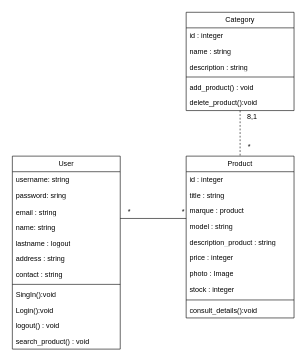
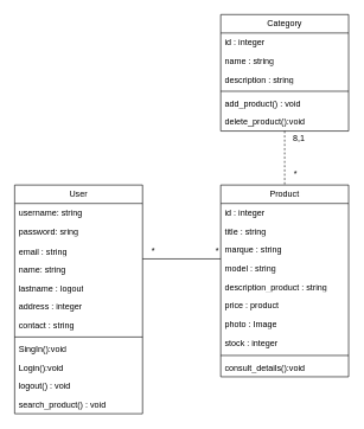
  <mxCell id="0" />
  <mxCell id="1" parent="0" />
  <mxCell id="2" value="Product" style="swimlane;fontStyle=0;childLayout=stackLayout;horizontal=1;startSize=26;fillColor=none;horizontalStack=0;resizeParent=1;resizeParentMax=0;resizeLast=0;collapsible=1;marginBottom=0;whiteSpace=wrap;html=1;" vertex="1" parent="1"><mxGeometry x="310" y="260" width="180" height="270" as="geometry" /></mxCell>
  <mxCell id="3" value="id : integer" style="text;strokeColor=none;fillColor=none;align=left;verticalAlign=top;spacingLeft=4;spacingRight=4;overflow=hidden;rotatable=0;points=[[0,0.5],[1,0.5]];portConstraint=eastwest;whiteSpace=wrap;html=1;" vertex="1" parent="2"><mxGeometry y="26" width="180" height="26" as="geometry" /></mxCell>
  <mxCell id="4" value="title : string" style="text;strokeColor=none;fillColor=none;align=left;verticalAlign=top;spacingLeft=4;spacingRight=4;overflow=hidden;rotatable=0;points=[[0,0.5],[1,0.5]];portConstraint=eastwest;whiteSpace=wrap;html=1;" vertex="1" parent="2"><mxGeometry y="52" width="180" height="26" as="geometry" /></mxCell>
- <mxCell id="5" value="marque : product" style="text;strokeColor=none;fillColor=none;align=left;verticalAlign=top;spacingLeft=4;spacingRight=4;overflow=hidden;rotatable=0;points=[[0,0.5],[1,0.5]];portConstraint=eastwest;whiteSpace=wrap;html=1;" vertex="1" parent="2"><mxGeometry y="78" width="180" height="26" as="geometry" /></mxCell>
+ <mxCell id="5" value="marque : string" style="text;strokeColor=none;fillColor=none;align=left;verticalAlign=top;spacingLeft=4;spacingRight=4;overflow=hidden;rotatable=0;points=[[0,0.5],[1,0.5]];portConstraint=eastwest;whiteSpace=wrap;html=1;" vertex="1" parent="2"><mxGeometry y="78" width="180" height="26" as="geometry" /></mxCell>
  <mxCell id="6" value="model : string" style="text;strokeColor=none;fillColor=none;align=left;verticalAlign=top;spacingLeft=4;spacingRight=4;overflow=hidden;rotatable=0;points=[[0,0.5],[1,0.5]];portConstraint=eastwest;whiteSpace=wrap;html=1;" vertex="1" parent="2"><mxGeometry y="104" width="180" height="26" as="geometry" /></mxCell>
  <mxCell id="7" value="description_product : string" style="text;strokeColor=none;fillColor=none;align=left;verticalAlign=top;spacingLeft=4;spacingRight=4;overflow=hidden;rotatable=0;points=[[0,0.5],[1,0.5]];portConstraint=eastwest;whiteSpace=wrap;html=1;" vertex="1" parent="2"><mxGeometry y="130" width="180" height="26" as="geometry" /></mxCell>
- <mxCell id="8" value="price : integer" style="text;strokeColor=none;fillColor=none;align=left;verticalAlign=top;spacingLeft=4;spacingRight=4;overflow=hidden;rotatable=0;points=[[0,0.5],[1,0.5]];portConstraint=eastwest;whiteSpace=wrap;html=1;" vertex="1" parent="2"><mxGeometry y="156" width="180" height="26" as="geometry" /></mxCell>
+ <mxCell id="8" value="price : product" style="text;strokeColor=none;fillColor=none;align=left;verticalAlign=top;spacingLeft=4;spacingRight=4;overflow=hidden;rotatable=0;points=[[0,0.5],[1,0.5]];portConstraint=eastwest;whiteSpace=wrap;html=1;" vertex="1" parent="2"><mxGeometry y="156" width="180" height="26" as="geometry" /></mxCell>
  <mxCell id="9" value="photo : Image" style="text;strokeColor=none;fillColor=none;align=left;verticalAlign=top;spacingLeft=4;spacingRight=4;overflow=hidden;rotatable=0;points=[[0,0.5],[1,0.5]];portConstraint=eastwest;whiteSpace=wrap;html=1;" vertex="1" parent="2"><mxGeometry y="182" width="180" height="28" as="geometry" /></mxCell>
  <mxCell id="10" value="stock : integer" style="text;strokeColor=none;fillColor=none;align=left;verticalAlign=top;spacingLeft=4;spacingRight=4;overflow=hidden;rotatable=0;points=[[0,0.5],[1,0.5]];portConstraint=eastwest;whiteSpace=wrap;html=1;" vertex="1" parent="2"><mxGeometry y="210" width="180" height="26" as="geometry" /></mxCell>
  <mxCell id="11" value="" style="line;strokeWidth=1;fillColor=none;align=left;verticalAlign=middle;spacingTop=-1;spacingLeft=3;spacingRight=3;rotatable=0;labelPosition=right;points=[];portConstraint=eastwest;strokeColor=inherit;" vertex="1" parent="2"><mxGeometry y="236" width="180" height="8" as="geometry" /></mxCell>
  <mxCell id="12" value="consult_details():void" style="text;strokeColor=none;fillColor=none;align=left;verticalAlign=top;spacingLeft=4;spacingRight=4;overflow=hidden;rotatable=0;points=[[0,0.5],[1,0.5]];portConstraint=eastwest;whiteSpace=wrap;html=1;" vertex="1" parent="2"><mxGeometry y="244" width="180" height="26" as="geometry" /></mxCell>
  <mxCell id="13" value="User" style="swimlane;fontStyle=0;childLayout=stackLayout;horizontal=1;startSize=26;fillColor=none;horizontalStack=0;resizeParent=1;resizeParentMax=0;resizeLast=0;collapsible=1;marginBottom=0;whiteSpace=wrap;html=1;" vertex="1" parent="1"><mxGeometry x="20" y="260" width="180" height="322" as="geometry" /></mxCell>
  <mxCell id="14" value="username: string" style="text;strokeColor=none;fillColor=none;align=left;verticalAlign=top;spacingLeft=4;spacingRight=4;overflow=hidden;rotatable=0;points=[[0,0.5],[1,0.5]];portConstraint=eastwest;whiteSpace=wrap;html=1;" vertex="1" parent="13"><mxGeometry y="26" width="180" height="26" as="geometry" /></mxCell>
  <mxCell id="15" value="password: sring" style="text;strokeColor=none;fillColor=none;align=left;verticalAlign=top;spacingLeft=4;spacingRight=4;overflow=hidden;rotatable=0;points=[[0,0.5],[1,0.5]];portConstraint=eastwest;whiteSpace=wrap;html=1;" vertex="1" parent="13"><mxGeometry y="52" width="180" height="28" as="geometry" /></mxCell>
  <mxCell id="16" value="email : string" style="text;strokeColor=none;fillColor=none;align=left;verticalAlign=top;spacingLeft=4;spacingRight=4;overflow=hidden;rotatable=0;points=[[0,0.5],[1,0.5]];portConstraint=eastwest;whiteSpace=wrap;html=1;" vertex="1" parent="13"><mxGeometry y="80" width="180" height="26" as="geometry" /></mxCell>
  <mxCell id="17" value="name: string" style="text;strokeColor=none;fillColor=none;align=left;verticalAlign=top;spacingLeft=4;spacingRight=4;overflow=hidden;rotatable=0;points=[[0,0.5],[1,0.5]];portConstraint=eastwest;whiteSpace=wrap;html=1;" vertex="1" parent="13"><mxGeometry y="106" width="180" height="26" as="geometry" /></mxCell>
  <mxCell id="18" value="lastname : logout" style="text;strokeColor=none;fillColor=none;align=left;verticalAlign=top;spacingLeft=4;spacingRight=4;overflow=hidden;rotatable=0;points=[[0,0.5],[1,0.5]];portConstraint=eastwest;whiteSpace=wrap;html=1;" vertex="1" parent="13"><mxGeometry y="132" width="180" height="26" as="geometry" /></mxCell>
- <mxCell id="19" value="address : string" style="text;strokeColor=none;fillColor=none;align=left;verticalAlign=top;spacingLeft=4;spacingRight=4;overflow=hidden;rotatable=0;points=[[0,0.5],[1,0.5]];portConstraint=eastwest;whiteSpace=wrap;html=1;" vertex="1" parent="13"><mxGeometry y="158" width="180" height="26" as="geometry" /></mxCell>
+ <mxCell id="19" value="address : integer" style="text;strokeColor=none;fillColor=none;align=left;verticalAlign=top;spacingLeft=4;spacingRight=4;overflow=hidden;rotatable=0;points=[[0,0.5],[1,0.5]];portConstraint=eastwest;whiteSpace=wrap;html=1;" vertex="1" parent="13"><mxGeometry y="158" width="180" height="26" as="geometry" /></mxCell>
  <mxCell id="20" value="contact : string" style="text;strokeColor=none;fillColor=none;align=left;verticalAlign=top;spacingLeft=4;spacingRight=4;overflow=hidden;rotatable=0;points=[[0,0.5],[1,0.5]];portConstraint=eastwest;whiteSpace=wrap;html=1;" vertex="1" parent="13"><mxGeometry y="184" width="180" height="26" as="geometry" /></mxCell>
  <mxCell id="21" value="" style="line;strokeWidth=1;fillColor=none;align=left;verticalAlign=middle;spacingTop=-1;spacingLeft=3;spacingRight=3;rotatable=0;labelPosition=right;points=[];portConstraint=eastwest;strokeColor=inherit;" vertex="1" parent="13"><mxGeometry y="210" width="180" height="8" as="geometry" /></mxCell>
  <mxCell id="22" value="SingIn():void" style="text;strokeColor=none;fillColor=none;align=left;verticalAlign=top;spacingLeft=4;spacingRight=4;overflow=hidden;rotatable=0;points=[[0,0.5],[1,0.5]];portConstraint=eastwest;whiteSpace=wrap;html=1;" vertex="1" parent="13"><mxGeometry y="218" width="180" height="26" as="geometry" /></mxCell>
  <mxCell id="23" value="Login():void" style="text;strokeColor=none;fillColor=none;align=left;verticalAlign=top;spacingLeft=4;spacingRight=4;overflow=hidden;rotatable=0;points=[[0,0.5],[1,0.5]];portConstraint=eastwest;whiteSpace=wrap;html=1;" vertex="1" parent="13"><mxGeometry y="244" width="180" height="26" as="geometry" /></mxCell>
  <mxCell id="24" value="logout() : void" style="text;strokeColor=none;fillColor=none;align=left;verticalAlign=top;spacingLeft=4;spacingRight=4;overflow=hidden;rotatable=0;points=[[0,0.5],[1,0.5]];portConstraint=eastwest;whiteSpace=wrap;html=1;" vertex="1" parent="13"><mxGeometry y="270" width="180" height="26" as="geometry" /></mxCell>
  <mxCell id="25" value="search_product() : void" style="text;strokeColor=none;fillColor=none;align=left;verticalAlign=top;spacingLeft=4;spacingRight=4;overflow=hidden;rotatable=0;points=[[0,0.5],[1,0.5]];portConstraint=eastwest;whiteSpace=wrap;html=1;" vertex="1" parent="13"><mxGeometry y="296" width="180" height="26" as="geometry" /></mxCell>
  <mxCell id="26" value="" style="line;strokeWidth=1;fillColor=none;align=left;verticalAlign=middle;spacingTop=-1;spacingLeft=3;spacingRight=3;rotatable=0;labelPosition=right;points=[];portConstraint=eastwest;strokeColor=inherit;" vertex="1" parent="1"><mxGeometry x="200" y="360" width="110" height="8" as="geometry" /></mxCell>
  <mxCell id="27" value="*" style="text;html=1;align=center;verticalAlign=middle;resizable=0;points=[];autosize=1;strokeColor=none;fillColor=none;" vertex="1" parent="1"><mxGeometry x="200" y="338" width="30" height="30" as="geometry" /></mxCell>
  <mxCell id="28" value="*" style="text;html=1;align=center;verticalAlign=middle;resizable=0;points=[];autosize=1;strokeColor=none;fillColor=none;" vertex="1" parent="1"><mxGeometry x="290" y="338" width="30" height="30" as="geometry" /></mxCell>
  <mxCell id="29" style="edgeStyle=none;rounded=0;orthogonalLoop=1;jettySize=auto;html=1;exitX=0.5;exitY=1;exitDx=0;exitDy=0;entryX=0.5;entryY=0;entryDx=0;entryDy=0;endArrow=none;endFill=0;dashed=1;" edge="1" parent="1" source="30" target="2"><mxGeometry relative="1" as="geometry" /></mxCell>
  <mxCell id="30" value="Category" style="swimlane;fontStyle=0;childLayout=stackLayout;horizontal=1;startSize=26;fillColor=none;horizontalStack=0;resizeParent=1;resizeParentMax=0;resizeLast=0;collapsible=1;marginBottom=0;whiteSpace=wrap;html=1;" vertex="1" parent="1"><mxGeometry x="310" y="20" width="180" height="164" as="geometry" /></mxCell>
  <mxCell id="31" value="id : integer" style="text;strokeColor=none;fillColor=none;align=left;verticalAlign=top;spacingLeft=4;spacingRight=4;overflow=hidden;rotatable=0;points=[[0,0.5],[1,0.5]];portConstraint=eastwest;whiteSpace=wrap;html=1;" vertex="1" parent="30"><mxGeometry y="26" width="180" height="26" as="geometry" /></mxCell>
  <mxCell id="32" value="name : string" style="text;strokeColor=none;fillColor=none;align=left;verticalAlign=top;spacingLeft=4;spacingRight=4;overflow=hidden;rotatable=0;points=[[0,0.5],[1,0.5]];portConstraint=eastwest;whiteSpace=wrap;html=1;" vertex="1" parent="30"><mxGeometry y="52" width="180" height="26" as="geometry" /></mxCell>
  <mxCell id="33" value="description : string" style="text;strokeColor=none;fillColor=none;align=left;verticalAlign=top;spacingLeft=4;spacingRight=4;overflow=hidden;rotatable=0;points=[[0,0.5],[1,0.5]];portConstraint=eastwest;whiteSpace=wrap;html=1;" vertex="1" parent="30"><mxGeometry y="78" width="180" height="26" as="geometry" /></mxCell>
  <mxCell id="34" value="" style="line;strokeWidth=1;fillColor=none;align=left;verticalAlign=middle;spacingTop=-1;spacingLeft=3;spacingRight=3;rotatable=0;labelPosition=right;points=[];portConstraint=eastwest;strokeColor=inherit;" vertex="1" parent="30"><mxGeometry y="104" width="180" height="8" as="geometry" /></mxCell>
  <mxCell id="35" value="add_product() : void" style="text;strokeColor=none;fillColor=none;align=left;verticalAlign=top;spacingLeft=4;spacingRight=4;overflow=hidden;rotatable=0;points=[[0,0.5],[1,0.5]];portConstraint=eastwest;whiteSpace=wrap;html=1;" vertex="1" parent="30"><mxGeometry y="112" width="180" height="26" as="geometry" /></mxCell>
  <mxCell id="36" value="delete_product():void" style="text;strokeColor=none;fillColor=none;align=left;verticalAlign=top;spacingLeft=4;spacingRight=4;overflow=hidden;rotatable=0;points=[[0,0.5],[1,0.5]];portConstraint=eastwest;whiteSpace=wrap;html=1;" vertex="1" parent="30"><mxGeometry y="138" width="180" height="26" as="geometry" /></mxCell>
  <mxCell id="37" value="8,1" style="text;html=1;align=center;verticalAlign=middle;resizable=0;points=[];autosize=1;strokeColor=none;fillColor=none;" vertex="1" parent="1"><mxGeometry x="400" y="180" width="40" height="30" as="geometry" /></mxCell>
  <mxCell id="38" value="*" style="text;html=1;align=center;verticalAlign=middle;resizable=0;points=[];autosize=1;strokeColor=none;fillColor=none;" vertex="1" parent="1"><mxGeometry x="400" y="230" width="30" height="30" as="geometry" /></mxCell>
